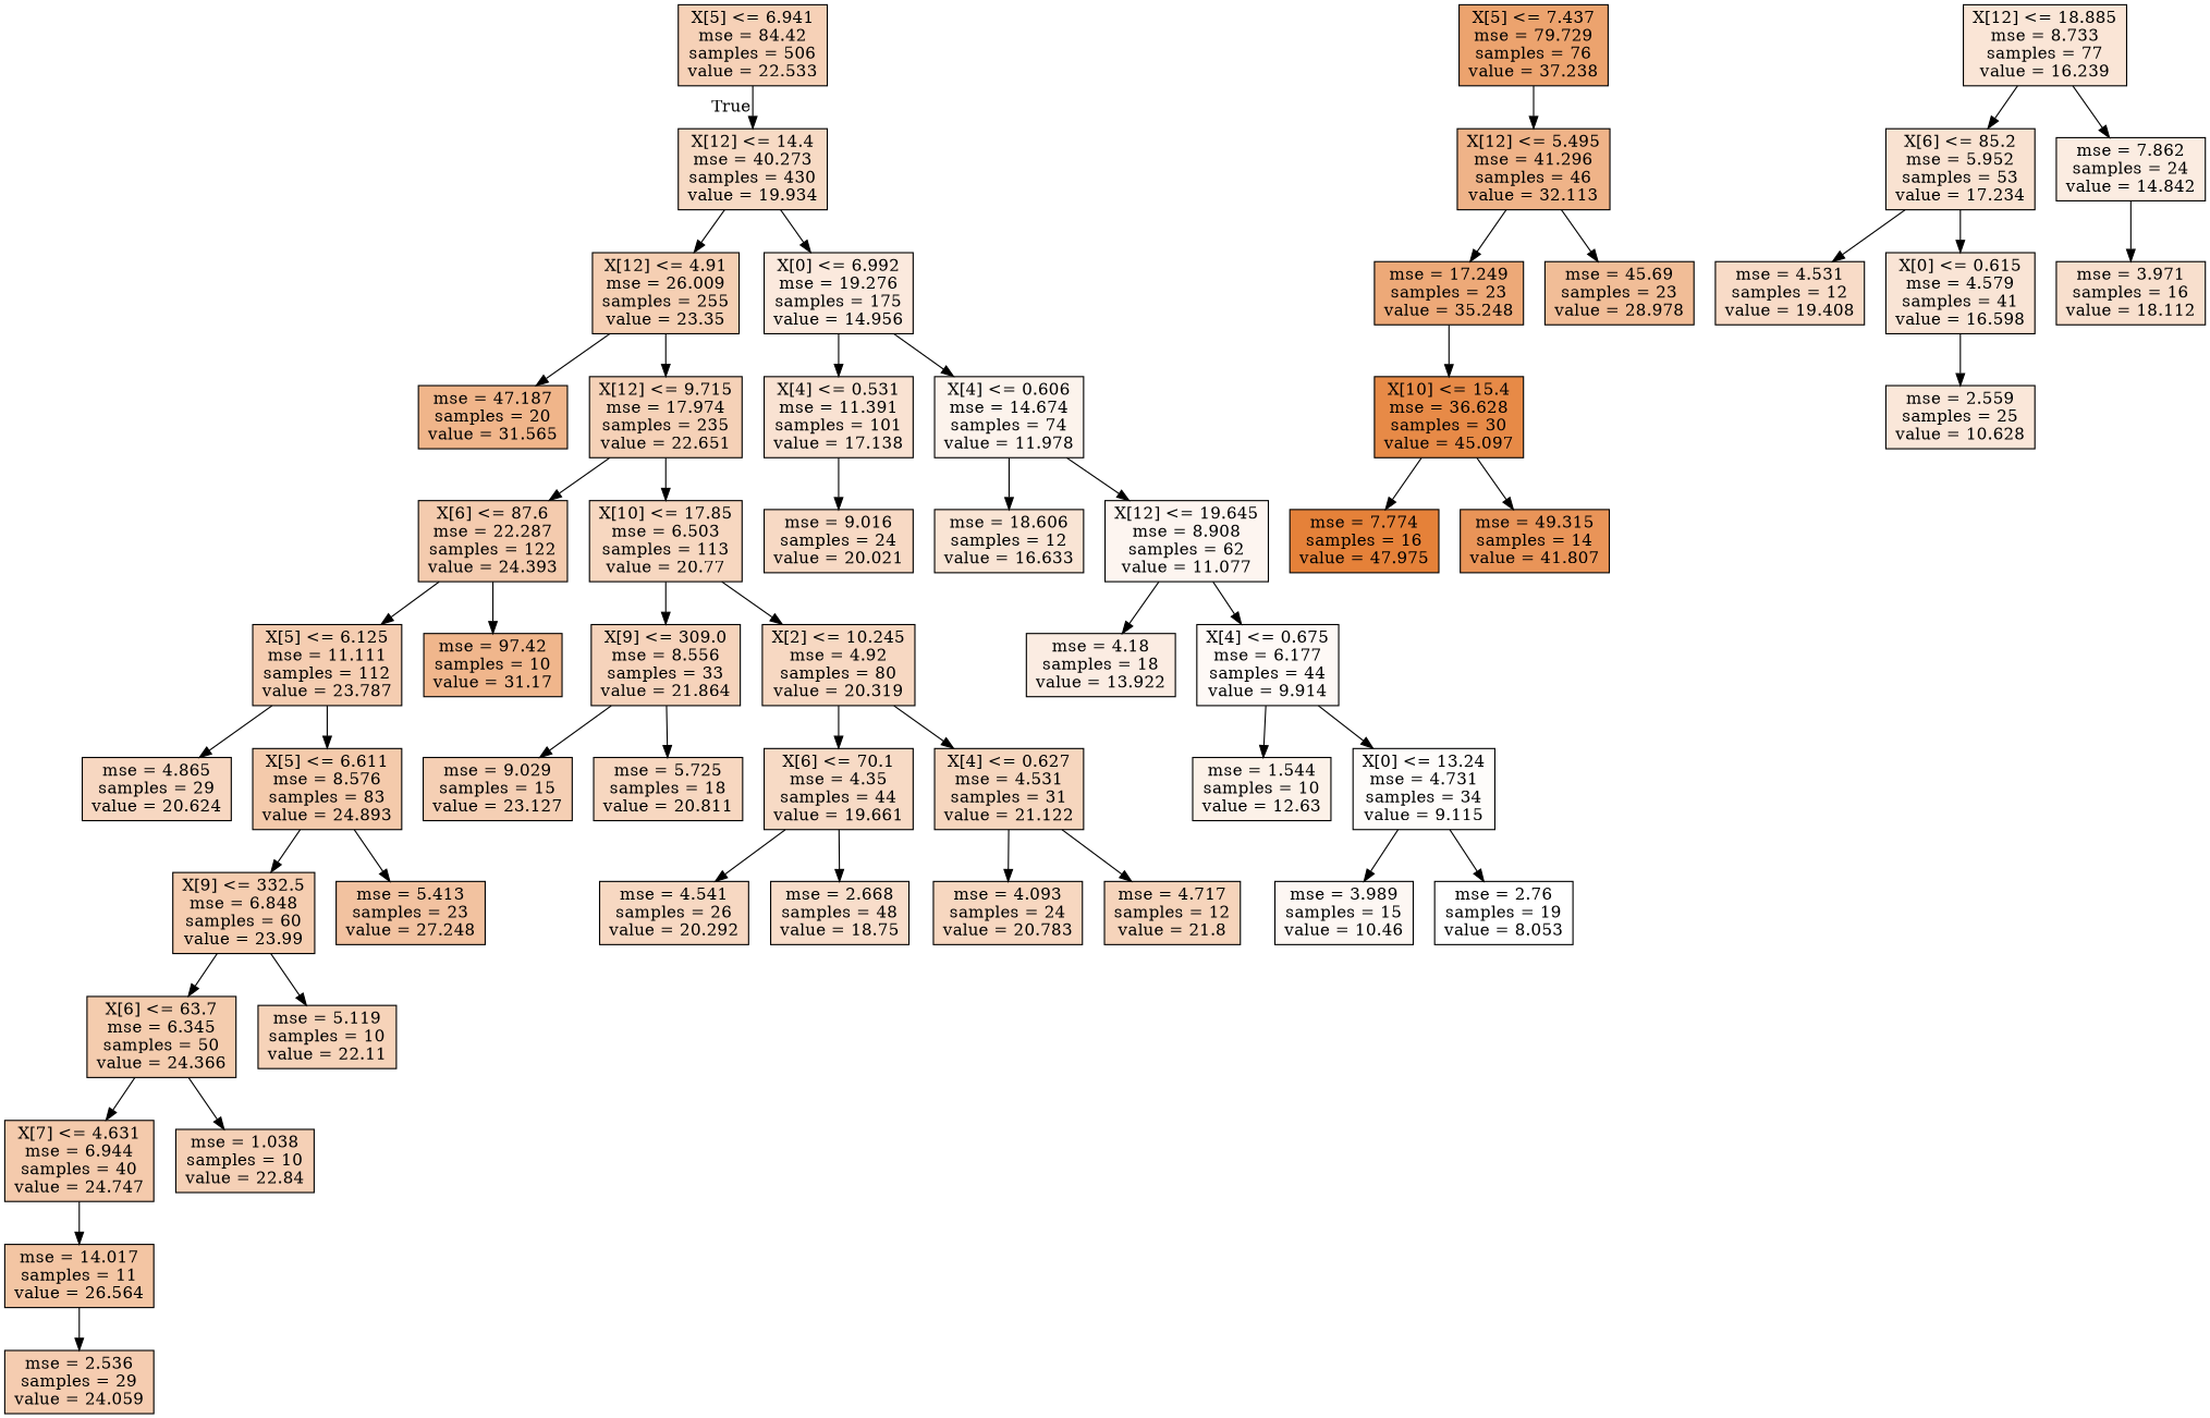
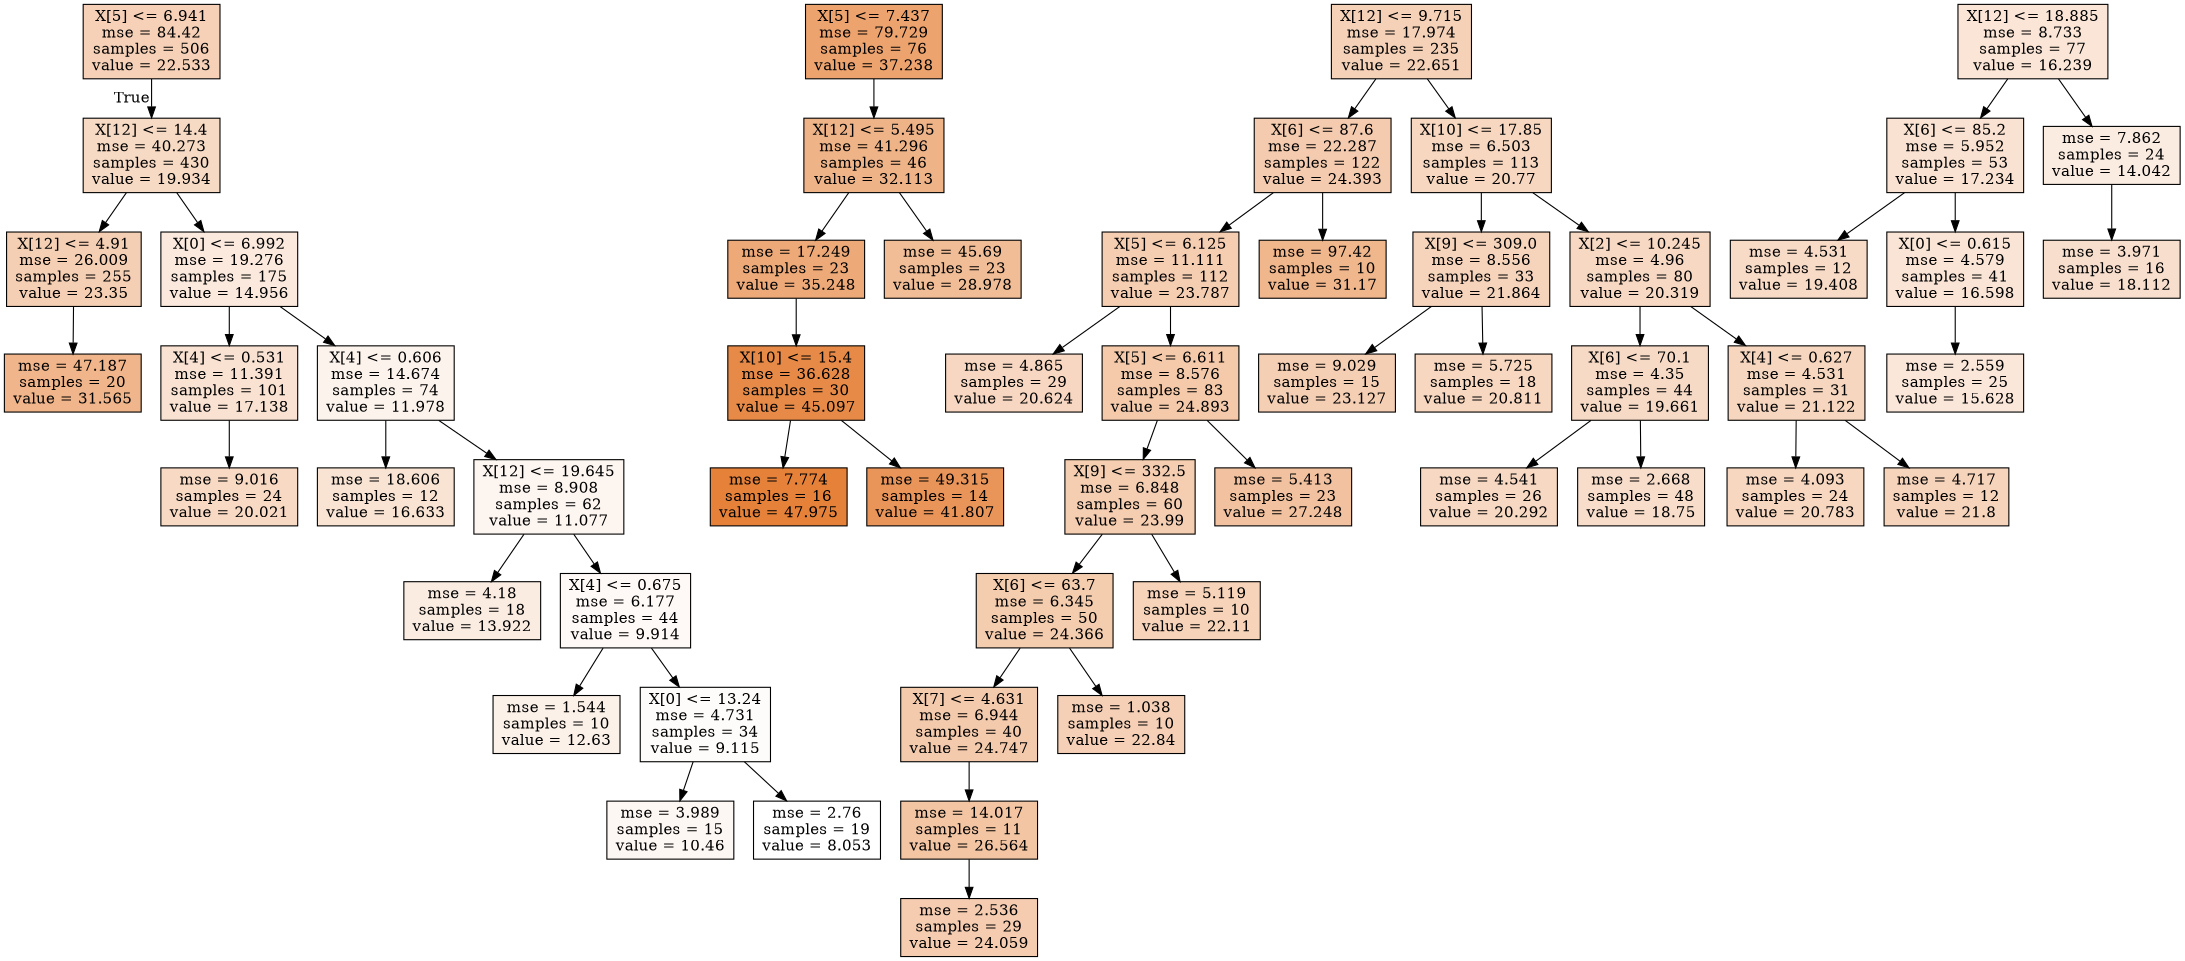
  digraph {
    node [color=black fillcolor="#f7d7c0" shape=box style=filled]
    n1 [fillcolor="#f6d1b7" label="X[5] <= 6.941\nmse = 84.42\nsamples = 506\nvalue = 22.533"]
    n2 [fillcolor="#f7dac4" label="X[12] <= 14.4\nmse = 40.273\nsamples = 430\nvalue = 19.934"]
    n3 [fillcolor="#f5cfb3" label="X[12] <= 4.91\nmse = 26.009\nsamples = 255\nvalue = 23.35"]
    n4 [fillcolor="#fbe9dd" label="X[0] <= 6.992\nmse = 19.276\nsamples = 175\nvalue = 14.956"]
    n5 [fillcolor="#eca36e" label="X[5] <= 7.437\nmse = 79.729\nsamples = 76\nvalue = 37.238"]
    n6 [fillcolor="#efb388" label="X[12] <= 5.495\nmse = 41.296\nsamples = 46\nvalue = 32.113"]
    n7 [fillcolor="#f0b58a" label="mse = 47.187\nsamples = 20\nvalue = 31.565"]
    n8 [fillcolor="#f5d1b7" label="X[12] <= 9.715\nmse = 17.974\nsamples = 235\nvalue = 22.651"]
    n9 [fillcolor="#f9e2d2" label="X[4] <= 0.531\nmse = 11.391\nsamples = 101\nvalue = 17.138"]
    n10 [fillcolor="#fcf3ec" label="X[4] <= 0.606\nmse = 14.674\nsamples = 74\nvalue = 11.978"]
    n11 [fillcolor="#f4cbae" label="X[6] <= 87.6\nmse = 22.287\nsamples = 122\nvalue = 24.393"]
    n12 [label="X[10] <= 17.85\nmse = 6.503\nsamples = 113\nvalue = 20.77"]
    n13 [fillcolor="#f5cdb1" label="X[5] <= 6.125\nmse = 11.111\nsamples = 112\nvalue = 23.787"]
    n14 [fillcolor="#f0b68c" label="mse = 97.42\nsamples = 10\nvalue = 31.17"]
    n15 [fillcolor="#f6d3bb" label="X[9] <= 309.0\nmse = 8.556\nsamples = 33\nvalue = 21.864"]
-   n16 [fillcolor="#f7d8c2" label="X[2] <= 10.245\nmse = 4.92\nsamples = 80\nvalue = 20.319"]
+   n16 [fillcolor="#f7d8c2" label="X[2] <= 10.245\nmse = 4.96\nsamples = 80\nvalue = 20.319"]
    n17 [fillcolor="#f7d7c1" label="mse = 4.865\nsamples = 29\nvalue = 20.624"]
    n18 [fillcolor="#f4caab" label="X[5] <= 6.611\nmse = 8.576\nsamples = 83\nvalue = 24.893"]
    n19 [fillcolor="#f5cdb0" label="X[9] <= 332.5\nmse = 6.848\nsamples = 60\nvalue = 23.99"]
    n20 [fillcolor="#f2c2a0" label="mse = 5.413\nsamples = 23\nvalue = 27.248"]
    n21 [fillcolor="#f4ccae" label="X[6] <= 63.7\nmse = 6.345\nsamples = 50\nvalue = 24.366"]
    n22 [fillcolor="#f6d3b9" label="mse = 5.119\nsamples = 10\nvalue = 22.11"]
    n23 [fillcolor="#f4caac" label="X[7] <= 4.631\nmse = 6.944\nsamples = 40\nvalue = 24.747"]
    n24 [fillcolor="#f5d0b6" label="mse = 1.038\nsamples = 10\nvalue = 22.84"]
    n25 [fillcolor="#f3c5a3" label="mse = 14.017\nsamples = 11\nvalue = 26.564"]
    n26 [fillcolor="#f5ccb0" label="mse = 2.536\nsamples = 29\nvalue = 24.059"]
    n27 [fillcolor="#f5cfb4" label="mse = 9.029\nsamples = 15\nvalue = 23.127"]
    n28 [label="mse = 5.725\nsamples = 18\nvalue = 20.811"]
    n29 [fillcolor="#f7dac5" label="X[6] <= 70.1\nmse = 4.35\nsamples = 44\nvalue = 19.661"]
    n30 [fillcolor="#f6d6be" label="X[4] <= 0.627\nmse = 4.531\nsamples = 31\nvalue = 21.122"]
    n31 [fillcolor="#f7d8c2" label="mse = 4.541\nsamples = 26\nvalue = 20.292"]
    n32 [fillcolor="#f8ddca" label="mse = 2.668\nsamples = 48\nvalue = 18.75"]
    n33 [label="mse = 4.093\nsamples = 24\nvalue = 20.783"]
    n34 [fillcolor="#f6d4bb" label="mse = 4.717\nsamples = 12\nvalue = 21.8"]
    n35 [fillcolor="#f7d9c4" label="mse = 9.016\nsamples = 24\nvalue = 20.021"]
    n36 [fillcolor="#f9e4d4" label="mse = 18.606\nsamples = 12\nvalue = 16.633"]
    n37 [fillcolor="#fdf5f0" label="X[12] <= 19.645\nmse = 8.908\nsamples = 62\nvalue = 11.077"]
    n38 [fillcolor="#fae5d6" label="X[12] <= 18.885\nmse = 8.733\nsamples = 77\nvalue = 16.239"]
    n39 [fillcolor="#f9e2d1" label="X[6] <= 85.2\nmse = 5.952\nsamples = 53\nvalue = 17.234"]
-   n40 [fillcolor="#fbece1" label="mse = 7.862\nsamples = 24\nvalue = 14.842"]
+   n40 [fillcolor="#fbece1" label="mse = 7.862\nsamples = 24\nvalue = 14.042"]
    n41 [fillcolor="#f8dbc7" label="mse = 4.531\nsamples = 12\nvalue = 19.408"]
    n42 [fillcolor="#f9e4d5" label="X[0] <= 0.615\nmse = 4.579\nsamples = 41\nvalue = 16.598"]
    n43 [fillcolor="#f8dfcd" label="mse = 3.971\nsamples = 16\nvalue = 18.112"]
-   n44 [fillcolor="#fae7d9" label="mse = 2.559\nsamples = 25\nvalue = 10.628"]
+   n44 [fillcolor="#fae7d9" label="mse = 2.559\nsamples = 25\nvalue = 15.628"]
    n45 [fillcolor="#fbece2" label="mse = 4.18\nsamples = 18\nvalue = 13.922"]
    n46 [fillcolor="#fef9f6" label="X[4] <= 0.675\nmse = 6.177\nsamples = 44\nvalue = 9.914"]
    n47 [fillcolor="#fcf1e8" label="mse = 1.544\nsamples = 10\nvalue = 12.63"]
    n48 [fillcolor="#fefcfa" label="X[0] <= 13.24\nmse = 4.731\nsamples = 34\nvalue = 9.115"]
    n49 [fillcolor="#fdf7f3" label="mse = 3.989\nsamples = 15\nvalue = 10.46"]
    n50 [fillcolor="#ffffff" label="mse = 2.76\nsamples = 19\nvalue = 8.053"]
    n51 [fillcolor="#eda978" label="mse = 17.249\nsamples = 23\nvalue = 35.248"]
    n52 [fillcolor="#f1bd97" label="mse = 45.69\nsamples = 23\nvalue = 28.978"]
    n53 [fillcolor="#e78a47" label="X[10] <= 15.4\nmse = 36.628\nsamples = 30\nvalue = 45.097"]
    n54 [fillcolor="#e58139" label="mse = 7.774\nsamples = 16\nvalue = 47.975"]
    n55 [fillcolor="#e99458" label="mse = 49.315\nsamples = 14\nvalue = 41.807"]
    n1 -> n2 [headlabel=True labelangle=45 labeldistance=2.5]
    n2 -> n3
    n2 -> n4
    n3 -> n7
-   n3 -> n8
    n4 -> n9
    n4 -> n10
    n5 -> n6
    n6 -> n51
    n6 -> n52
    n8 -> n11
    n8 -> n12
    n9 -> n35
    n10 -> n36
    n10 -> n37
    n11 -> n13
    n11 -> n14
    n12 -> n15
    n12 -> n16
    n13 -> n17
    n13 -> n18
    n15 -> n27
    n15 -> n28
    n16 -> n29
    n16 -> n30
    n18 -> n19
    n18 -> n20
    n19 -> n21
    n19 -> n22
    n21 -> n23
    n21 -> n24
    n23 -> n25
    n25 -> n26
    n29 -> n31
    n29 -> n32
    n30 -> n33
    n30 -> n34
    n37 -> n45
    n37 -> n46
    n38 -> n39
    n38 -> n40
    n39 -> n41
    n39 -> n42
    n40 -> n43
    n42 -> n44
    n46 -> n47
    n46 -> n48
    n48 -> n49
    n48 -> n50
    n51 -> n53
    n53 -> n54
    n53 -> n55
  }
